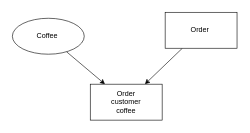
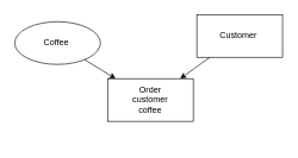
  <mxCell id="0" />
  <mxCell id="1" parent="0" />
  <mxCell id="2" style="edgeStyle=none;html=1;" edge="1" parent="1" source="3" target="6"><mxGeometry relative="1" as="geometry" /></mxCell>
  <mxCell id="3" value="Coffee&amp;nbsp;" style="ellipse;whiteSpace=wrap;html=1;" vertex="1" parent="1"><mxGeometry x="20" y="30" width="120" height="60" as="geometry" /></mxCell>
  <mxCell id="4" style="edgeStyle=none;html=1;" edge="1" parent="1" source="5" target="6"><mxGeometry relative="1" as="geometry" /></mxCell>
- <mxCell id="5" value="Order&amp;nbsp;" style="whiteSpace=wrap;html=1;" vertex="1" parent="1"><mxGeometry x="275" y="20" width="120" height="60" as="geometry" /></mxCell>
- <mxCell id="6" value="Order&lt;br&gt;customer&lt;br&gt;coffee" style="whiteSpace=wrap;html=1;" vertex="1" parent="1"><mxGeometry x="150" y="140" width="120" height="60" as="geometry" /></mxCell>
+ <mxCell id="5" value="Customer&amp;nbsp;" style="whiteSpace=wrap;html=1;" vertex="1" parent="1"><mxGeometry x="275" y="20" width="120" height="60" as="geometry" /></mxCell>
+ <mxCell id="6" value="Order&lt;br&gt;customer&lt;br&gt;coffee" style="whiteSpace=wrap;html=1;" vertex="1" parent="1"><mxGeometry x="150" y="110" width="120" height="60" as="geometry" /></mxCell>
